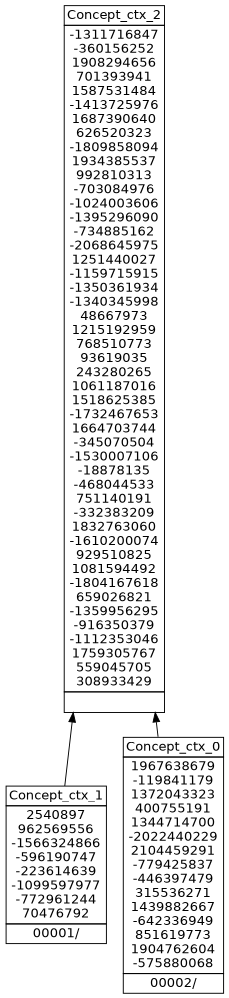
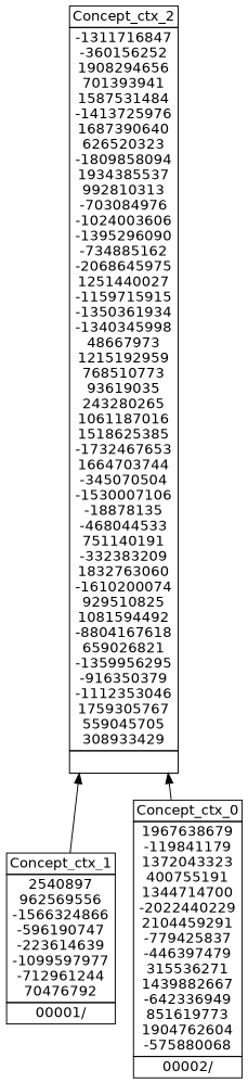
  digraph {
    nodesep=0.2
    rankdir=BT
    ranksep=0.3
    node [fontname="DejaVu Sans" margin="0.03,0.03" shape=none]
    edge [headport=p tailport=p]
-   n1 [label=<<table border="0" cellborder="1" cellspacing="0" port="p"><tr><td>Concept_ctx_1</td></tr><tr><td>2540897<br/>962569556<br/>-1566324866<br/>-596190747<br/>-223614639<br/>-1099597977<br/>-772961244<br/>70476792<br/></td></tr><tr><td>00001/<br/></td></tr></table>>]
-   n2 [label=<<table border="0" cellborder="1" cellspacing="0" port="p"><tr><td>Concept_ctx_2</td></tr><tr><td>-1311716847<br/>-360156252<br/>1908294656<br/>701393941<br/>1587531484<br/>-1413725976<br/>1687390640<br/>626520323<br/>-1809858094<br/>1934385537<br/>992810313<br/>-703084976<br/>-1024003606<br/>-1395296090<br/>-734885162<br/>-2068645975<br/>1251440027<br/>-1159715915<br/>-1350361934<br/>-1340345998<br/>48667973<br/>1215192959<br/>768510773<br/>93619035<br/>243280265<br/>1061187016<br/>1518625385<br/>-1732467653<br/>1664703744<br/>-345070504<br/>-1530007106<br/>-18878135<br/>-468044533<br/>751140191<br/>-332383209<br/>1832763060<br/>-1610200074<br/>929510825<br/>1081594492<br/>-1804167618<br/>659026821<br/>-1359956295<br/>-916350379<br/>-1112353046<br/>1759305767<br/>559045705<br/>308933429<br/></td></tr><tr><td><br/></td></tr></table>>]
+   n1 [label=<<table border="0" cellborder="1" cellspacing="0" port="p"><tr><td>Concept_ctx_1</td></tr><tr><td>2540897<br/>962569556<br/>-1566324866<br/>-596190747<br/>-223614639<br/>-1099597977<br/>-712961244<br/>70476792<br/></td></tr><tr><td>00001/<br/></td></tr></table>>]
+   n2 [label=<<table border="0" cellborder="1" cellspacing="0" port="p"><tr><td>Concept_ctx_2</td></tr><tr><td>-1311716847<br/>-360156252<br/>1908294656<br/>701393941<br/>1587531484<br/>-1413725976<br/>1687390640<br/>626520323<br/>-1809858094<br/>1934385537<br/>992810313<br/>-703084976<br/>-1024003606<br/>-1395296090<br/>-734885162<br/>-2068645975<br/>1251440027<br/>-1159715915<br/>-1350361934<br/>-1340345998<br/>48667973<br/>1215192959<br/>768510773<br/>93619035<br/>243280265<br/>1061187016<br/>1518625385<br/>-1732467653<br/>1664703744<br/>-345070504<br/>-1530007106<br/>-18878135<br/>-468044533<br/>751140191<br/>-332383209<br/>1832763060<br/>-1610200074<br/>929510825<br/>1081594492<br/>-8804167618<br/>659026821<br/>-1359956295<br/>-916350379<br/>-1112353046<br/>1759305767<br/>559045705<br/>308933429<br/></td></tr><tr><td><br/></td></tr></table>>]
    n3 [label=<<table border="0" cellborder="1" cellspacing="0" port="p"><tr><td>Concept_ctx_0</td></tr><tr><td>1967638679<br/>-119841179<br/>1372043323<br/>400755191<br/>1344714700<br/>-2022440229<br/>2104459291<br/>-779425837<br/>-446397479<br/>315536271<br/>1439882667<br/>-642336949<br/>851619773<br/>1904762604<br/>-575880068<br/></td></tr><tr><td>00002/<br/></td></tr></table>>]
    n1 -> n2
    n3 -> n2
  }
